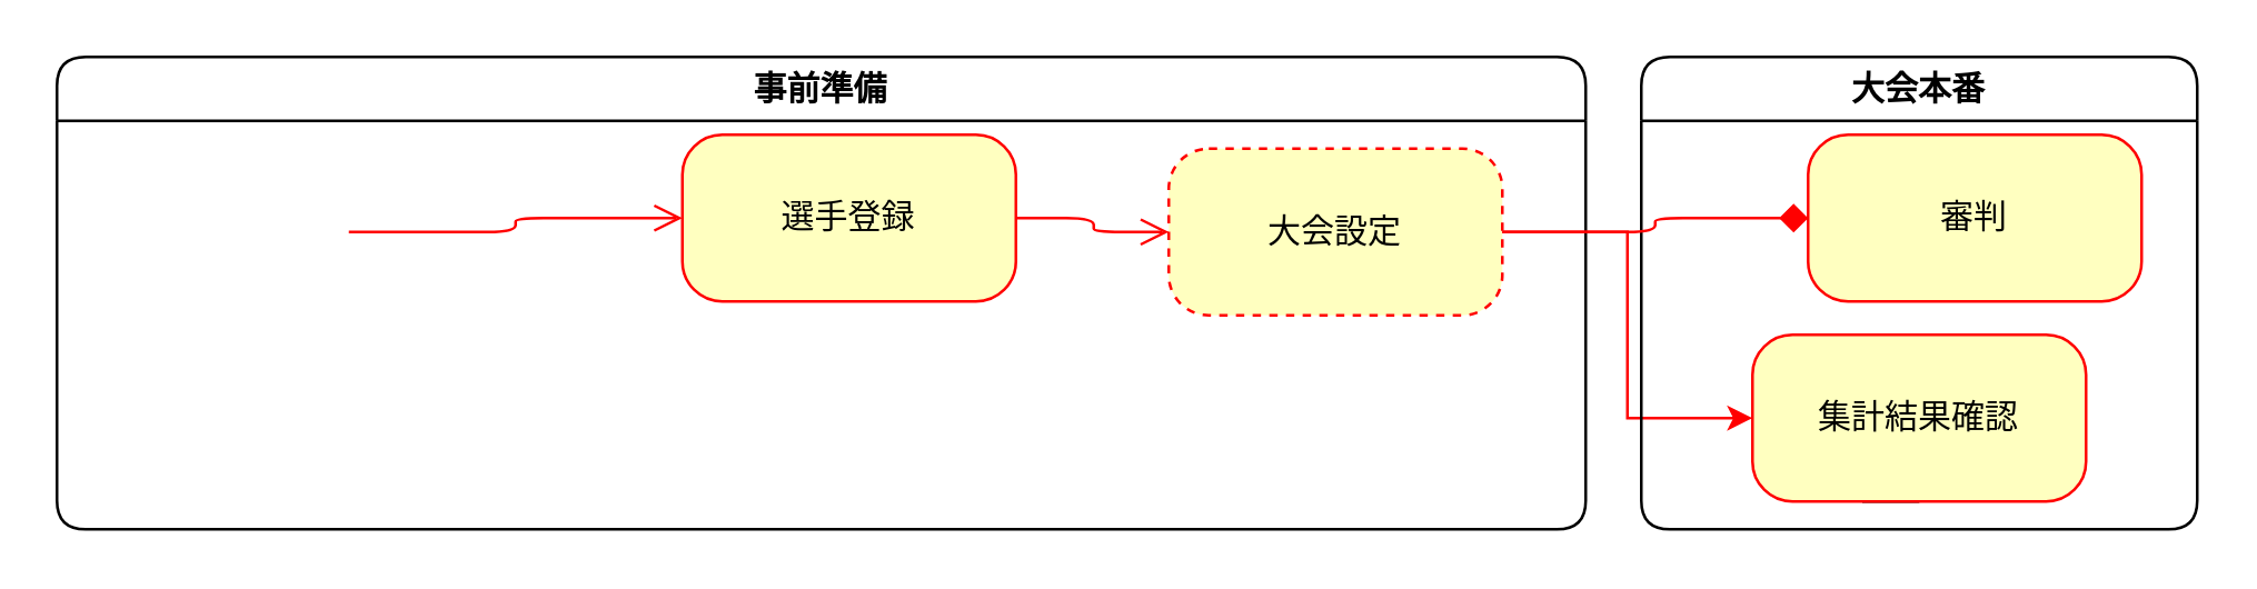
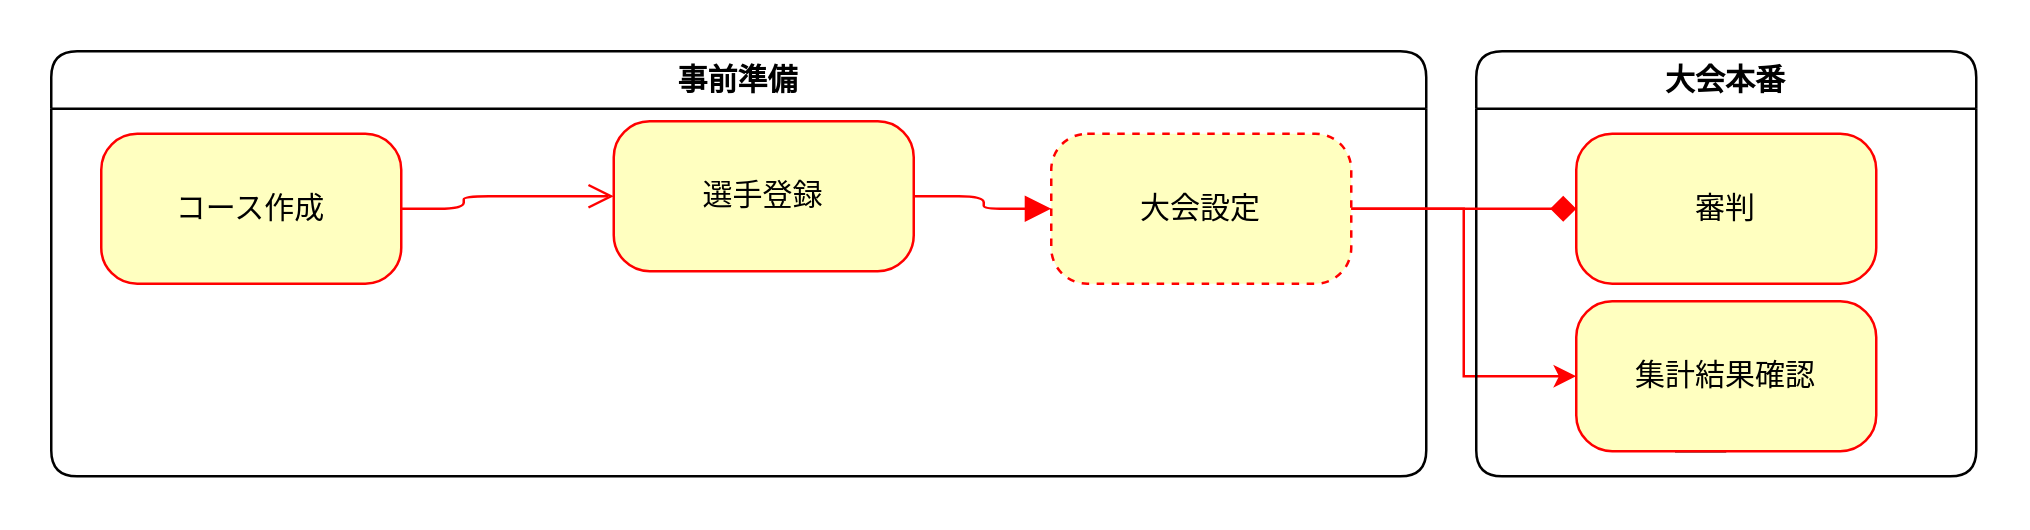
  <mxCell id="0" />
  <mxCell id="1" parent="0" />
  <mxCell id="2" style="edgeStyle=orthogonalEdgeStyle;rounded=0;orthogonalLoop=1;jettySize=auto;html=1;exitX=0.5;exitY=1;exitDx=0;exitDy=0;" edge="1" parent="1" source="11"><mxGeometry relative="1" as="geometry"><mxPoint x="670" y="158" as="targetPoint" /></mxGeometry></mxCell>
  <mxCell id="3" value="事前準備" style="swimlane;whiteSpace=wrap;html=1;rounded=1;shadow=0;comic=0;labelBackgroundColor=none;strokeWidth=1;fontFamily=Verdana;fontSize=12;align=center;" vertex="1" parent="1"><mxGeometry x="20" y="20" width="550" height="170" as="geometry" /></mxCell>
- <mxCell id="4" style="edgeStyle=elbowEdgeStyle;html=1;labelBackgroundColor=none;endArrow=open;endSize=8;strokeColor=#ff0000;fontFamily=Verdana;fontSize=12;align=left;" edge="1" parent="3" source="5" target="7"><mxGeometry relative="1" as="geometry" /></mxCell>
+ <mxCell id="4" style="edgeStyle=elbowEdgeStyle;html=1;labelBackgroundColor=none;endArrow=block;endSize=8;strokeColor=#ff0000;fontFamily=Verdana;fontSize=12;align=left;" edge="1" parent="3" source="5" target="7"><mxGeometry relative="1" as="geometry" /></mxCell>
  <mxCell id="5" value="選手登録" style="rounded=1;whiteSpace=wrap;html=1;arcSize=24;fillColor=#ffffc0;strokeColor=#ff0000;shadow=0;comic=0;labelBackgroundColor=none;fontFamily=Verdana;fontSize=12;fontColor=#000000;align=center;" vertex="1" parent="3"><mxGeometry x="225" y="28" width="120" height="60" as="geometry" /></mxCell>
  <mxCell id="6" style="edgeStyle=elbowEdgeStyle;html=1;labelBackgroundColor=none;endArrow=open;endSize=8;strokeColor=#ff0000;fontFamily=Verdana;fontSize=12;align=left;" edge="1" parent="3" target="5"><mxGeometry relative="1" as="geometry"><mxPoint x="105" y="63" as="sourcePoint" /></mxGeometry></mxCell>
  <mxCell id="7" value="大会設定" style="rounded=1;whiteSpace=wrap;html=1;arcSize=24;fillColor=#ffffc0;strokeColor=#ff0000;shadow=0;comic=0;labelBackgroundColor=none;fontFamily=Verdana;fontSize=12;fontColor=#000000;align=center;dashed=1;" vertex="1" parent="3"><mxGeometry x="400" y="33" width="120" height="60" as="geometry" /></mxCell>
+ <mxCell id="8" value="コース作成" style="rounded=1;whiteSpace=wrap;html=1;arcSize=24;fillColor=#ffffc0;strokeColor=#ff0000;shadow=0;comic=0;labelBackgroundColor=none;fontFamily=Verdana;fontSize=12;fontColor=#000000;align=center;" vertex="1" parent="3"><mxGeometry x="20" y="33" width="120" height="60" as="geometry" /></mxCell>
  <mxCell id="9" style="edgeStyle=orthogonalEdgeStyle;rounded=0;orthogonalLoop=1;jettySize=auto;html=1;entryX=0;entryY=0.5;entryDx=0;entryDy=0;strokeColor=#FF0000;" edge="1" parent="1" source="7" target="11"><mxGeometry relative="1" as="geometry" /></mxCell>
  <mxCell id="10" value="大会本番" style="swimlane;whiteSpace=wrap;html=1;rounded=1;shadow=0;comic=0;labelBackgroundColor=none;strokeWidth=1;fontFamily=Verdana;fontSize=12;align=center;startSize=23;" vertex="1" parent="1"><mxGeometry x="590" y="20" width="200" height="170" as="geometry" /></mxCell>
  <mxCell id="11" value="集計結果確認" style="rounded=1;whiteSpace=wrap;html=1;arcSize=24;fillColor=#ffffc0;strokeColor=#ff0000;shadow=0;comic=0;labelBackgroundColor=none;fontFamily=Verdana;fontSize=12;fontColor=#000000;align=center;" vertex="1" parent="10"><mxGeometry x="40" y="100" width="120" height="60" as="geometry" /></mxCell>
- <mxCell id="12" value="審判" style="rounded=1;whiteSpace=wrap;html=1;arcSize=24;fillColor=#ffffc0;strokeColor=#ff0000;shadow=0;comic=0;labelBackgroundColor=none;fontFamily=Verdana;fontSize=12;fontColor=#000000;align=center;" vertex="1" parent="10"><mxGeometry x="60" y="28" width="120" height="60" as="geometry" /></mxCell>
+ <mxCell id="12" value="審判" style="rounded=1;whiteSpace=wrap;html=1;arcSize=24;fillColor=#ffffc0;strokeColor=#ff0000;shadow=0;comic=0;labelBackgroundColor=none;fontFamily=Verdana;fontSize=12;fontColor=#000000;align=center;" vertex="1" parent="10"><mxGeometry x="40" y="33" width="120" height="60" as="geometry" /></mxCell>
  <mxCell id="13" style="edgeStyle=elbowEdgeStyle;html=1;labelBackgroundColor=none;endArrow=diamond;endSize=8;strokeColor=#ff0000;fontFamily=Verdana;fontSize=12;align=left;" edge="1" parent="1" source="7" target="12"><mxGeometry relative="1" as="geometry" /></mxCell>
